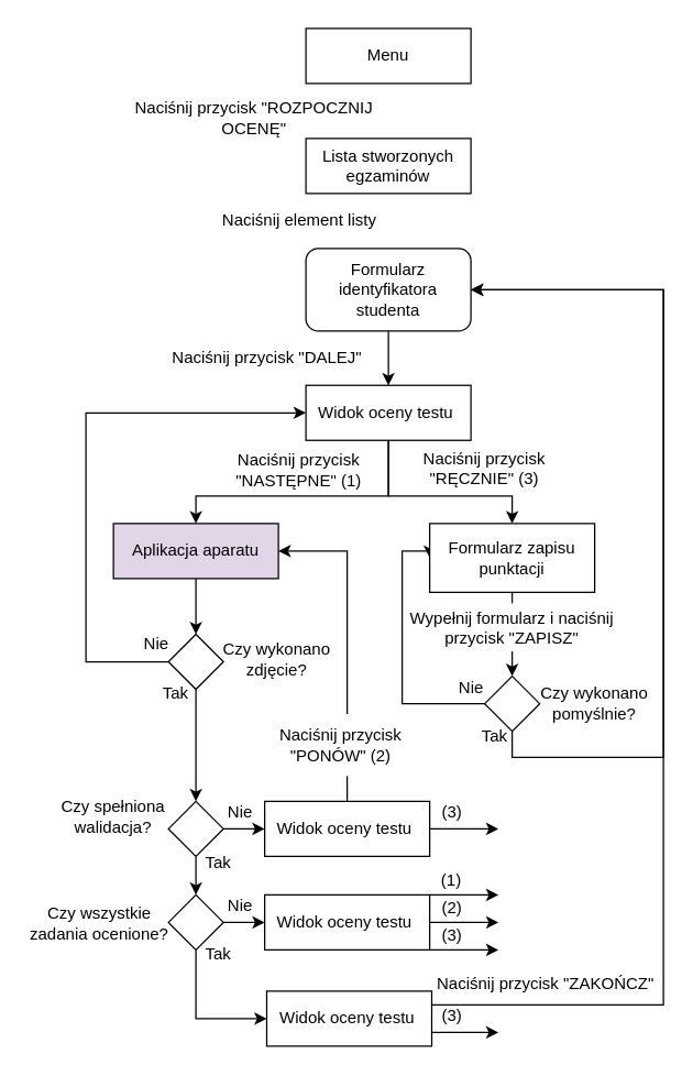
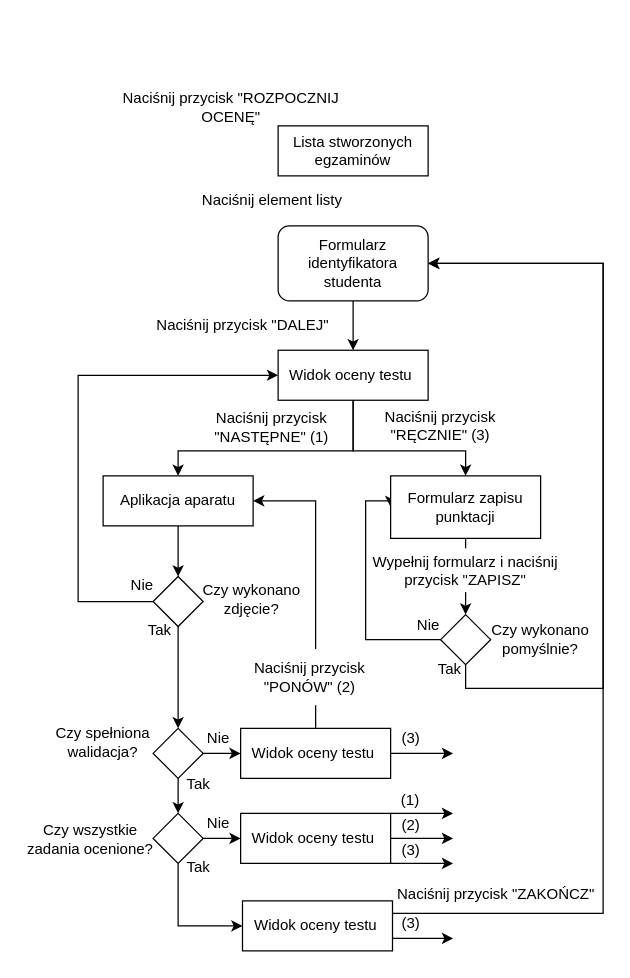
  <mxCell id="0" />
  <mxCell id="1" parent="0" />
- <mxCell id="2" value="Menu" style="rounded=0;whiteSpace=wrap;html=1;" parent="1" vertex="1"><mxGeometry x="222" y="20" width="120" height="40" as="geometry" /></mxCell>
  <mxCell id="3" value="Lista stworzonych egzaminów" style="rounded=0;whiteSpace=wrap;html=1;" parent="1" vertex="1"><mxGeometry x="222" y="100" width="120" height="40" as="geometry" /></mxCell>
  <mxCell id="4" value="Naciśnij przycisk &quot;ROZPOCZNIJ OCENĘ&quot;" style="text;html=1;strokeColor=none;fillColor=none;align=center;verticalAlign=middle;whiteSpace=wrap;rounded=0;" parent="1" vertex="1"><mxGeometry x="92" y="70" width="185" height="30" as="geometry" /></mxCell>
  <mxCell id="5" style="edgeStyle=orthogonalEdgeStyle;rounded=0;orthogonalLoop=1;jettySize=auto;html=1;exitX=0.5;exitY=1;exitDx=0;exitDy=0;entryX=0.5;entryY=0;entryDx=0;entryDy=0;" parent="1" source="6" target="17" edge="1"><mxGeometry relative="1" as="geometry" /></mxCell>
  <mxCell id="6" value="Formularz identyfikatora studenta" style="whiteSpace=wrap;html=1;rounded=1;" parent="1" vertex="1"><mxGeometry x="222" y="180" width="120" height="60" as="geometry" /></mxCell>
  <mxCell id="7" value="Naciśnij element listy" style="text;html=1;strokeColor=none;fillColor=none;align=center;verticalAlign=middle;whiteSpace=wrap;rounded=0;" parent="1" vertex="1"><mxGeometry x="154.5" y="145" width="125" height="30" as="geometry" /></mxCell>
  <mxCell id="8" style="edgeStyle=orthogonalEdgeStyle;rounded=0;orthogonalLoop=1;jettySize=auto;html=1;entryX=0;entryY=0.5;entryDx=0;entryDy=0;" parent="1" source="10" target="21" edge="1"><mxGeometry relative="1" as="geometry"><Array as="points"><mxPoint x="292" y="511" /><mxPoint x="292" y="400" /></Array></mxGeometry></mxCell>
  <mxCell id="9" style="edgeStyle=orthogonalEdgeStyle;rounded=0;orthogonalLoop=1;jettySize=auto;html=1;entryX=1;entryY=0.5;entryDx=0;entryDy=0;" parent="1" source="10" target="6" edge="1"><mxGeometry relative="1" as="geometry"><Array as="points"><mxPoint x="372" y="550" /><mxPoint x="482" y="550" /><mxPoint x="482" y="210" /></Array></mxGeometry></mxCell>
  <mxCell id="10" value="" style="rhombus;whiteSpace=wrap;html=1;" parent="1" vertex="1"><mxGeometry x="352" y="491" width="40" height="40" as="geometry" /></mxCell>
  <mxCell id="11" value="Czy wykonano pomyślnie?" style="text;html=1;strokeColor=none;fillColor=none;align=center;verticalAlign=middle;whiteSpace=wrap;rounded=0;" parent="1" vertex="1"><mxGeometry x="385" y="490" width="94" height="42" as="geometry" /></mxCell>
  <mxCell id="12" value="Tak" style="text;html=1;strokeColor=none;fillColor=none;align=center;verticalAlign=middle;whiteSpace=wrap;rounded=0;" parent="1" vertex="1"><mxGeometry x="336.5" y="522" width="45" height="25" as="geometry" /></mxCell>
  <mxCell id="13" value="Nie" style="text;html=1;strokeColor=none;fillColor=none;align=center;verticalAlign=middle;whiteSpace=wrap;rounded=0;" parent="1" vertex="1"><mxGeometry x="319.5" y="487" width="45" height="25" as="geometry" /></mxCell>
  <mxCell id="14" value="Naciśnij przycisk &quot;DALEJ&quot;" style="text;html=1;strokeColor=none;fillColor=none;align=center;verticalAlign=middle;whiteSpace=wrap;rounded=0;" parent="1" vertex="1"><mxGeometry x="118.5" y="245" width="150" height="30" as="geometry" /></mxCell>
  <mxCell id="15" style="edgeStyle=orthogonalEdgeStyle;rounded=0;orthogonalLoop=1;jettySize=auto;html=1;" parent="1" source="17" target="21" edge="1"><mxGeometry relative="1" as="geometry"><Array as="points"><mxPoint x="282" y="360" /><mxPoint x="372" y="360" /></Array></mxGeometry></mxCell>
  <mxCell id="16" style="edgeStyle=orthogonalEdgeStyle;rounded=0;orthogonalLoop=1;jettySize=auto;html=1;" parent="1" source="17" target="19" edge="1"><mxGeometry relative="1" as="geometry"><Array as="points"><mxPoint x="282" y="360" /><mxPoint x="142" y="360" /></Array></mxGeometry></mxCell>
  <mxCell id="17" value="Widok oceny testu&amp;nbsp;" style="rounded=0;whiteSpace=wrap;html=1;" parent="1" vertex="1"><mxGeometry x="222" y="279.5" width="120" height="40" as="geometry" /></mxCell>
  <mxCell id="18" style="edgeStyle=orthogonalEdgeStyle;rounded=0;orthogonalLoop=1;jettySize=auto;html=1;entryX=0.5;entryY=0;entryDx=0;entryDy=0;" parent="1" source="19" target="27" edge="1"><mxGeometry relative="1" as="geometry" /></mxCell>
- <mxCell id="19" value="Aplikacja aparatu" style="rounded=0;whiteSpace=wrap;html=1;fillColor=#e1d5e7;" parent="1" vertex="1"><mxGeometry x="82" y="380" width="120" height="40" as="geometry" /></mxCell>
+ <mxCell id="19" value="Aplikacja aparatu" style="rounded=0;whiteSpace=wrap;html=1;" parent="1" vertex="1"><mxGeometry x="82" y="380" width="120" height="40" as="geometry" /></mxCell>
  <mxCell id="20" style="edgeStyle=orthogonalEdgeStyle;rounded=0;orthogonalLoop=1;jettySize=auto;html=1;entryX=0.5;entryY=0;entryDx=0;entryDy=0;" parent="1" source="21" target="10" edge="1"><mxGeometry relative="1" as="geometry" /></mxCell>
  <mxCell id="21" value="Formularz zapisu punktacji" style="rounded=0;whiteSpace=wrap;html=1;" parent="1" vertex="1"><mxGeometry x="312" y="380" width="120" height="50" as="geometry" /></mxCell>
  <mxCell id="22" value="&lt;span&gt;Wypełnij formularz i naciśnij przycisk &quot;ZAPISZ&quot;&lt;/span&gt;" style="text;html=1;align=center;verticalAlign=middle;whiteSpace=wrap;rounded=0;fillColor=#ffffff;" parent="1" vertex="1"><mxGeometry x="297" y="438" width="150" height="35" as="geometry" /></mxCell>
  <mxCell id="23" value="Naciśnij przycisk &quot;RĘCZNIE&quot; (3)" style="text;html=1;strokeColor=none;fillColor=none;align=center;verticalAlign=middle;whiteSpace=wrap;rounded=0;" parent="1" vertex="1"><mxGeometry x="284" y="320" width="136" height="40" as="geometry" /></mxCell>
  <mxCell id="24" value="Naciśnij przycisk &quot;NASTĘPNE&quot; (1)" style="text;html=1;strokeColor=none;fillColor=none;align=center;verticalAlign=middle;whiteSpace=wrap;rounded=0;" parent="1" vertex="1"><mxGeometry x="140" y="320" width="154" height="41" as="geometry" /></mxCell>
  <mxCell id="25" style="edgeStyle=orthogonalEdgeStyle;rounded=0;orthogonalLoop=1;jettySize=auto;html=1;entryX=0;entryY=0.5;entryDx=0;entryDy=0;" parent="1" source="27" target="17" edge="1"><mxGeometry relative="1" as="geometry"><Array as="points"><mxPoint x="62" y="480" /><mxPoint x="62" y="300" /></Array></mxGeometry></mxCell>
  <mxCell id="26" style="edgeStyle=orthogonalEdgeStyle;rounded=0;orthogonalLoop=1;jettySize=auto;html=1;entryX=0.5;entryY=0;entryDx=0;entryDy=0;" parent="1" source="27" target="31" edge="1"><mxGeometry relative="1" as="geometry"><mxPoint x="192" y="530" as="targetPoint" /><Array as="points"><mxPoint x="142" y="582" /></Array></mxGeometry></mxCell>
  <mxCell id="27" value="" style="rhombus;whiteSpace=wrap;html=1;" parent="1" vertex="1"><mxGeometry x="122" y="460.5" width="40" height="40" as="geometry" /></mxCell>
  <mxCell id="28" value="Czy wykonano zdjęcie?" style="text;html=1;strokeColor=none;fillColor=none;align=center;verticalAlign=middle;whiteSpace=wrap;rounded=0;" parent="1" vertex="1"><mxGeometry x="154" y="457.5" width="94" height="42" as="geometry" /></mxCell>
  <mxCell id="29" style="edgeStyle=orthogonalEdgeStyle;rounded=0;orthogonalLoop=1;jettySize=auto;html=1;entryX=0;entryY=0.5;entryDx=0;entryDy=0;" parent="1" source="31" target="42" edge="1"><mxGeometry relative="1" as="geometry" /></mxCell>
  <mxCell id="30" style="edgeStyle=orthogonalEdgeStyle;rounded=0;orthogonalLoop=1;jettySize=auto;html=1;entryX=0.5;entryY=0;entryDx=0;entryDy=0;" parent="1" source="31" target="35" edge="1"><mxGeometry relative="1" as="geometry" /></mxCell>
  <mxCell id="31" value="" style="rhombus;whiteSpace=wrap;html=1;" parent="1" vertex="1"><mxGeometry x="122" y="582" width="40" height="40" as="geometry" /></mxCell>
  <mxCell id="32" value="Czy spełniona walidacja?" style="text;html=1;strokeColor=none;fillColor=none;align=center;verticalAlign=middle;whiteSpace=wrap;rounded=0;" parent="1" vertex="1"><mxGeometry x="35" y="572" width="94" height="42" as="geometry" /></mxCell>
  <mxCell id="33" style="edgeStyle=orthogonalEdgeStyle;rounded=0;orthogonalLoop=1;jettySize=auto;html=1;entryX=0;entryY=0.5;entryDx=0;entryDy=0;" parent="1" source="35" target="50" edge="1"><mxGeometry relative="1" as="geometry" /></mxCell>
  <mxCell id="34" style="edgeStyle=orthogonalEdgeStyle;rounded=0;orthogonalLoop=1;jettySize=auto;html=1;entryX=0;entryY=0.5;entryDx=0;entryDy=0;" parent="1" source="35" target="53" edge="1"><mxGeometry relative="1" as="geometry"><Array as="points"><mxPoint x="142" y="740" /></Array></mxGeometry></mxCell>
  <mxCell id="35" value="" style="rhombus;whiteSpace=wrap;html=1;" parent="1" vertex="1"><mxGeometry x="122" y="650" width="40" height="40" as="geometry" /></mxCell>
  <mxCell id="36" value="Czy wszystkie zadania ocenione?" style="text;html=1;strokeColor=none;fillColor=none;align=center;verticalAlign=middle;whiteSpace=wrap;rounded=0;" parent="1" vertex="1"><mxGeometry x="20" y="650" width="104" height="42" as="geometry" /></mxCell>
  <mxCell id="37" value="Nie" style="text;html=1;strokeColor=none;fillColor=none;align=center;verticalAlign=middle;whiteSpace=wrap;rounded=0;" parent="1" vertex="1"><mxGeometry x="90.5" y="455.5" width="45" height="25" as="geometry" /></mxCell>
  <mxCell id="38" value="Tak" style="text;html=1;strokeColor=none;fillColor=none;align=center;verticalAlign=middle;whiteSpace=wrap;rounded=0;" parent="1" vertex="1"><mxGeometry x="104.5" y="491" width="45" height="25" as="geometry" /></mxCell>
  <mxCell id="39" value="Tak" style="text;html=1;strokeColor=none;fillColor=none;align=center;verticalAlign=middle;whiteSpace=wrap;rounded=0;" parent="1" vertex="1"><mxGeometry x="135.5" y="614" width="45" height="25" as="geometry" /></mxCell>
  <mxCell id="40" style="edgeStyle=orthogonalEdgeStyle;rounded=0;orthogonalLoop=1;jettySize=auto;html=1;entryX=1;entryY=0.5;entryDx=0;entryDy=0;" parent="1" source="42" target="19" edge="1"><mxGeometry relative="1" as="geometry"><Array as="points"><mxPoint x="252" y="400" /></Array></mxGeometry></mxCell>
  <mxCell id="41" style="edgeStyle=orthogonalEdgeStyle;rounded=0;orthogonalLoop=1;jettySize=auto;html=1;" parent="1" source="42" edge="1"><mxGeometry relative="1" as="geometry"><mxPoint x="362" y="602" as="targetPoint" /></mxGeometry></mxCell>
  <mxCell id="42" value="Widok oceny testu&amp;nbsp;" style="rounded=0;whiteSpace=wrap;html=1;" parent="1" vertex="1"><mxGeometry x="192" y="582" width="120" height="40" as="geometry" /></mxCell>
  <mxCell id="43" value="Naciśnij przycisk &quot;PONÓW&quot; (2)" style="text;html=1;strokeColor=none;fillColor=#ffffff;align=center;verticalAlign=middle;whiteSpace=wrap;rounded=0;" parent="1" vertex="1"><mxGeometry x="193.5" y="518.5" width="107" height="45" as="geometry" /></mxCell>
  <mxCell id="44" value="(1)" style="text;html=1;strokeColor=none;fillColor=none;align=center;verticalAlign=middle;whiteSpace=wrap;rounded=0;direction=south;" parent="1" vertex="1"><mxGeometry x="318" y="630" width="20" height="20" as="geometry" /></mxCell>
  <mxCell id="45" value="(3)" style="text;html=1;strokeColor=none;fillColor=none;align=center;verticalAlign=middle;whiteSpace=wrap;rounded=0;" parent="1" vertex="1"><mxGeometry x="319.5" y="579.5" width="17" height="20" as="geometry" /></mxCell>
  <mxCell id="46" value="Nie" style="text;html=1;strokeColor=none;fillColor=none;align=center;verticalAlign=middle;whiteSpace=wrap;rounded=0;" parent="1" vertex="1"><mxGeometry x="152" y="577" width="45" height="25" as="geometry" /></mxCell>
  <mxCell id="47" style="edgeStyle=orthogonalEdgeStyle;rounded=0;orthogonalLoop=1;jettySize=auto;html=1;" parent="1" source="50" edge="1"><mxGeometry relative="1" as="geometry"><mxPoint x="362" y="670" as="targetPoint" /></mxGeometry></mxCell>
  <mxCell id="48" style="edgeStyle=orthogonalEdgeStyle;rounded=0;orthogonalLoop=1;jettySize=auto;html=1;" parent="1" source="50" edge="1"><mxGeometry relative="1" as="geometry"><mxPoint x="362" y="650" as="targetPoint" /><Array as="points"><mxPoint x="332" y="650" /><mxPoint x="332" y="650" /></Array></mxGeometry></mxCell>
  <mxCell id="49" style="edgeStyle=orthogonalEdgeStyle;rounded=0;orthogonalLoop=1;jettySize=auto;html=1;" parent="1" source="50" edge="1"><mxGeometry relative="1" as="geometry"><mxPoint x="362" y="690" as="targetPoint" /><Array as="points"><mxPoint x="322" y="690" /><mxPoint x="322" y="690" /></Array></mxGeometry></mxCell>
  <mxCell id="50" value="Widok oceny testu&amp;nbsp;" style="rounded=0;whiteSpace=wrap;html=1;" parent="1" vertex="1"><mxGeometry x="192" y="650" width="120" height="40" as="geometry" /></mxCell>
  <mxCell id="51" style="edgeStyle=orthogonalEdgeStyle;rounded=0;orthogonalLoop=1;jettySize=auto;html=1;entryX=1;entryY=0.5;entryDx=0;entryDy=0;" parent="1" source="53" target="6" edge="1"><mxGeometry relative="1" as="geometry"><Array as="points"><mxPoint x="482" y="730" /><mxPoint x="482" y="210" /></Array></mxGeometry></mxCell>
  <mxCell id="52" style="edgeStyle=orthogonalEdgeStyle;rounded=0;orthogonalLoop=1;jettySize=auto;html=1;" parent="1" source="53" edge="1"><mxGeometry relative="1" as="geometry"><mxPoint x="362" y="750" as="targetPoint" /><Array as="points"><mxPoint x="332" y="750" /><mxPoint x="332" y="750" /></Array></mxGeometry></mxCell>
  <mxCell id="53" value="Widok oceny testu&amp;nbsp;" style="rounded=0;whiteSpace=wrap;html=1;" parent="1" vertex="1"><mxGeometry x="193.5" y="720" width="120" height="40" as="geometry" /></mxCell>
  <mxCell id="54" value="(2)" style="text;html=1;strokeColor=none;fillColor=none;align=center;verticalAlign=middle;whiteSpace=wrap;rounded=0;" parent="1" vertex="1"><mxGeometry x="319.5" y="650" width="17" height="20" as="geometry" /></mxCell>
  <mxCell id="55" value="(3)" style="text;html=1;strokeColor=none;fillColor=none;align=center;verticalAlign=middle;whiteSpace=wrap;rounded=0;" parent="1" vertex="1"><mxGeometry x="319.5" y="670" width="17" height="20" as="geometry" /></mxCell>
  <mxCell id="56" value="Nie" style="text;html=1;strokeColor=none;fillColor=none;align=center;verticalAlign=middle;whiteSpace=wrap;rounded=0;" parent="1" vertex="1"><mxGeometry x="152" y="645" width="45" height="25" as="geometry" /></mxCell>
  <mxCell id="57" value="Tak" style="text;html=1;strokeColor=none;fillColor=none;align=center;verticalAlign=middle;whiteSpace=wrap;rounded=0;" parent="1" vertex="1"><mxGeometry x="135.5" y="680" width="45" height="25" as="geometry" /></mxCell>
  <mxCell id="58" value="Naciśnij przycisk &quot;ZAKOŃCZ&quot;" style="text;html=1;strokeColor=none;fillColor=none;align=center;verticalAlign=middle;whiteSpace=wrap;rounded=0;" parent="1" vertex="1"><mxGeometry x="312" y="692.5" width="169" height="45" as="geometry" /></mxCell>
  <mxCell id="59" value="(3)" style="text;html=1;strokeColor=none;fillColor=none;align=center;verticalAlign=middle;whiteSpace=wrap;rounded=0;" parent="1" vertex="1"><mxGeometry x="319.5" y="727.5" width="17" height="20" as="geometry" /></mxCell>
